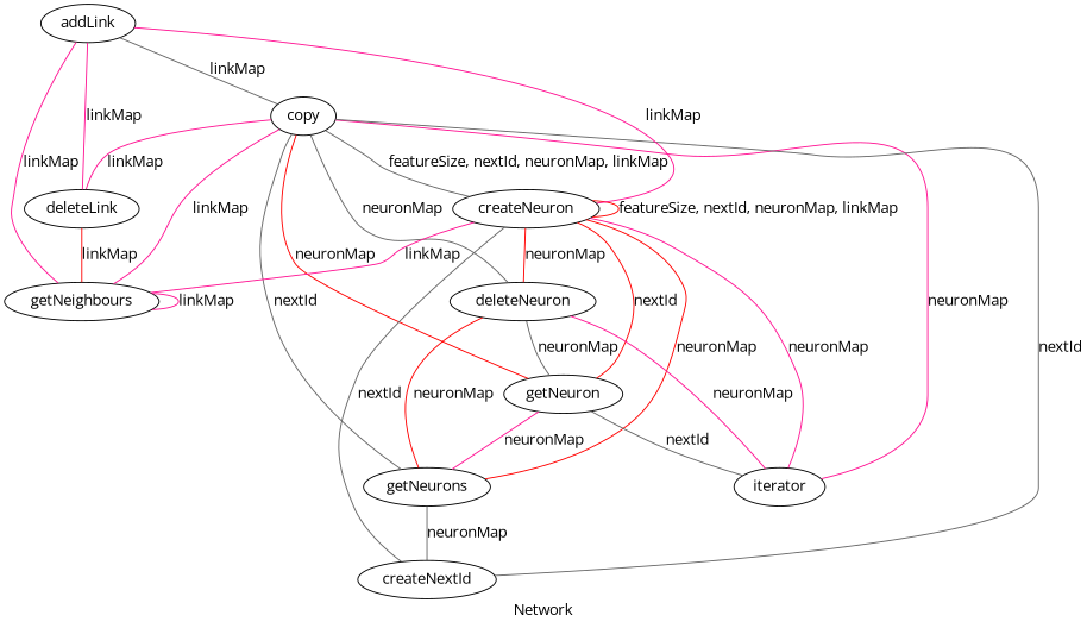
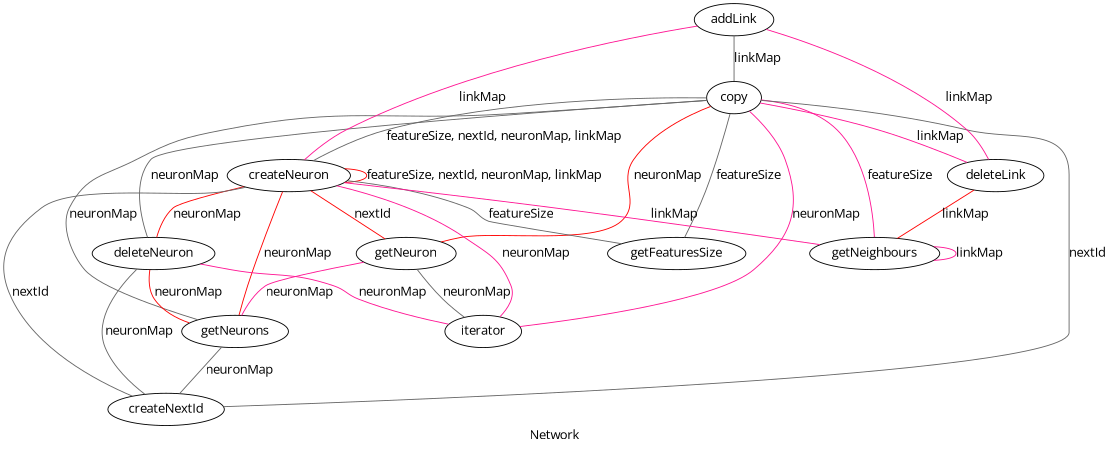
  strict graph {
    fontname="Open Sans"
    label=Network
    node [fontname="Open Sans"]
    edge [color=gray40 fontname="Open Sans"]
    copy
    createNeuron
+   getFeaturesSize
    iterator
    getNeurons
    deleteNeuron
    deleteLink
    getNeuron
    getNeighbours
    createNextId
    addLink
    copy -- createNeuron [label="featureSize, nextId, neuronMap, linkMap"]
+   copy -- getFeaturesSize [label=featureSize]
    copy -- iterator [color=deeppink label=neuronMap]
-   copy -- getNeurons [label=nextId]
+   copy -- getNeurons [label=neuronMap]
    copy -- deleteNeuron [label=neuronMap]
    copy -- deleteLink [color=deeppink label=linkMap]
    copy -- getNeuron [color=red label=neuronMap]
-   copy -- getNeighbours [color=deeppink label=linkMap]
+   copy -- getNeighbours [color=deeppink label=featureSize]
    copy -- createNextId [label=nextId]
    createNeuron -- createNeuron [color=red label="featureSize, nextId, neuronMap, linkMap"]
+   createNeuron -- getFeaturesSize [label=featureSize]
    createNeuron -- iterator [color=deeppink label=neuronMap]
    createNeuron -- getNeurons [color=red label=neuronMap]
    createNeuron -- deleteNeuron [color=red label=neuronMap]
    createNeuron -- getNeuron [color=red label=nextId]
    createNeuron -- getNeighbours [color=deeppink label=linkMap]
    createNeuron -- createNextId [label=nextId]
    getNeurons -- createNextId [label=neuronMap]
    deleteNeuron -- iterator [color=deeppink label=neuronMap]
    deleteNeuron -- getNeurons [color=red label=neuronMap]
-   deleteNeuron -- getNeuron [label=neuronMap]
+   deleteNeuron -- createNextId [label=neuronMap]
    deleteLink -- getNeighbours [color=red label=linkMap]
-   getNeuron -- iterator [label=nextId]
+   getNeuron -- iterator [label=neuronMap]
    getNeuron -- getNeurons [color=deeppink label=neuronMap]
    getNeighbours -- getNeighbours [color=deeppink label=linkMap]
    addLink -- copy [label=linkMap]
    addLink -- createNeuron [color=deeppink label=linkMap]
    addLink -- deleteLink [color=deeppink label=linkMap]
-   addLink -- getNeighbours [color=deeppink label=linkMap]
  }
